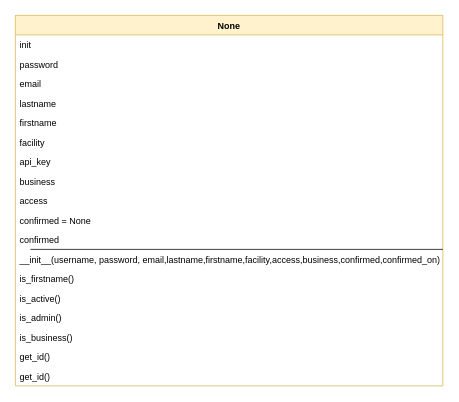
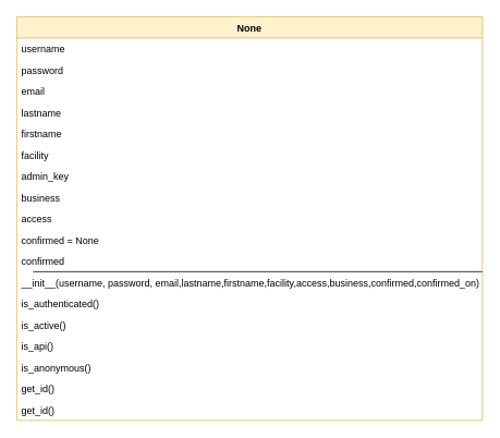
  <mxCell id="0" />
  <mxCell id="1" parent="0" />
  <mxCell id="2" value="None" style="swimlane;fontStyle=1;align=center;verticalAlign=top;childLayout=stackLayout;horizontal=1;startSize=26;horizontalStack=0;resizeParent=1;resizeParentMax=0;resizeLast=0;collapsible=1;marginBottom=0;fillColor=#fff2cc;strokeColor=#d6b656;" vertex="1" parent="1"><mxGeometry x="20" y="20" width="570" height="494" as="geometry" /></mxCell>
- <mxCell id="3" value="init" style="text;strokeColor=none;fillColor=none;align=left;verticalAlign=top;spacingLeft=4;spacingRight=4;overflow=hidden;rotatable=0;points=[[0,0.5],[1,0.5]];portConstraint=eastwest;" vertex="1" parent="2"><mxGeometry y="26" width="570" height="26" as="geometry" /></mxCell>
+ <mxCell id="3" value="username" style="text;strokeColor=none;fillColor=none;align=left;verticalAlign=top;spacingLeft=4;spacingRight=4;overflow=hidden;rotatable=0;points=[[0,0.5],[1,0.5]];portConstraint=eastwest;" vertex="1" parent="2"><mxGeometry y="26" width="570" height="26" as="geometry" /></mxCell>
  <mxCell id="4" value="password" style="text;strokeColor=none;fillColor=none;align=left;verticalAlign=top;spacingLeft=4;spacingRight=4;overflow=hidden;rotatable=0;points=[[0,0.5],[1,0.5]];portConstraint=eastwest;" vertex="1" parent="2"><mxGeometry y="52" width="570" height="26" as="geometry" /></mxCell>
  <mxCell id="5" value="email" style="text;strokeColor=none;fillColor=none;align=left;verticalAlign=top;spacingLeft=4;spacingRight=4;overflow=hidden;rotatable=0;points=[[0,0.5],[1,0.5]];portConstraint=eastwest;" vertex="1" parent="2"><mxGeometry y="78" width="570" height="26" as="geometry" /></mxCell>
  <mxCell id="6" value="lastname" style="text;strokeColor=none;fillColor=none;align=left;verticalAlign=top;spacingLeft=4;spacingRight=4;overflow=hidden;rotatable=0;points=[[0,0.5],[1,0.5]];portConstraint=eastwest;" vertex="1" parent="2"><mxGeometry y="104" width="570" height="26" as="geometry" /></mxCell>
  <mxCell id="7" value="firstname" style="text;strokeColor=none;fillColor=none;align=left;verticalAlign=top;spacingLeft=4;spacingRight=4;overflow=hidden;rotatable=0;points=[[0,0.5],[1,0.5]];portConstraint=eastwest;" vertex="1" parent="2"><mxGeometry y="130" width="570" height="26" as="geometry" /></mxCell>
  <mxCell id="8" value="facility" style="text;strokeColor=none;fillColor=none;align=left;verticalAlign=top;spacingLeft=4;spacingRight=4;overflow=hidden;rotatable=0;points=[[0,0.5],[1,0.5]];portConstraint=eastwest;" vertex="1" parent="2"><mxGeometry y="156" width="570" height="26" as="geometry" /></mxCell>
- <mxCell id="9" value="api_key" style="text;strokeColor=none;fillColor=none;align=left;verticalAlign=top;spacingLeft=4;spacingRight=4;overflow=hidden;rotatable=0;points=[[0,0.5],[1,0.5]];portConstraint=eastwest;" vertex="1" parent="2"><mxGeometry y="182" width="570" height="26" as="geometry" /></mxCell>
+ <mxCell id="9" value="admin_key" style="text;strokeColor=none;fillColor=none;align=left;verticalAlign=top;spacingLeft=4;spacingRight=4;overflow=hidden;rotatable=0;points=[[0,0.5],[1,0.5]];portConstraint=eastwest;" vertex="1" parent="2"><mxGeometry y="182" width="570" height="26" as="geometry" /></mxCell>
  <mxCell id="10" value="business" style="text;strokeColor=none;fillColor=none;align=left;verticalAlign=top;spacingLeft=4;spacingRight=4;overflow=hidden;rotatable=0;points=[[0,0.5],[1,0.5]];portConstraint=eastwest;" vertex="1" parent="2"><mxGeometry y="208" width="570" height="26" as="geometry" /></mxCell>
  <mxCell id="11" value="access" style="text;strokeColor=none;fillColor=none;align=left;verticalAlign=top;spacingLeft=4;spacingRight=4;overflow=hidden;rotatable=0;points=[[0,0.5],[1,0.5]];portConstraint=eastwest;" vertex="1" parent="2"><mxGeometry y="234" width="570" height="26" as="geometry" /></mxCell>
  <mxCell id="12" value="confirmed = None" style="text;strokeColor=none;fillColor=none;align=left;verticalAlign=top;spacingLeft=4;spacingRight=4;overflow=hidden;rotatable=0;points=[[0,0.5],[1,0.5]];portConstraint=eastwest;" vertex="1" parent="2"><mxGeometry y="260" width="570" height="26" as="geometry" /></mxCell>
  <mxCell id="13" value="confirmed" style="text;strokeColor=none;fillColor=none;align=left;verticalAlign=top;spacingLeft=4;spacingRight=4;overflow=hidden;rotatable=0;points=[[0,0.5],[1,0.5]];portConstraint=eastwest;" vertex="1" parent="2"><mxGeometry y="286" width="570" height="26" as="geometry" /></mxCell>
  <mxCell id="14" value="__init__(username, password, email,lastname,firstname,facility,access,business,confirmed,confirmed_on)&#10;" style="text;strokeColor=none;fillColor=none;align=left;verticalAlign=top;spacingLeft=4;spacingRight=4;overflow=hidden;rotatable=0;points=[[0,0.5],[1,0.5]];portConstraint=eastwest;" vertex="1" parent="2"><mxGeometry y="312" width="570" height="26" as="geometry" /></mxCell>
- <mxCell id="15" value="is_firstname()&#10;" style="text;strokeColor=none;fillColor=none;align=left;verticalAlign=top;spacingLeft=4;spacingRight=4;overflow=hidden;rotatable=0;points=[[0,0.5],[1,0.5]];portConstraint=eastwest;" vertex="1" parent="2"><mxGeometry y="338" width="570" height="26" as="geometry" /></mxCell>
+ <mxCell id="15" value="is_authenticated()&#10;" style="text;strokeColor=none;fillColor=none;align=left;verticalAlign=top;spacingLeft=4;spacingRight=4;overflow=hidden;rotatable=0;points=[[0,0.5],[1,0.5]];portConstraint=eastwest;" vertex="1" parent="2"><mxGeometry y="338" width="570" height="26" as="geometry" /></mxCell>
  <mxCell id="16" value="is_active()&#10;" style="text;strokeColor=none;fillColor=none;align=left;verticalAlign=top;spacingLeft=4;spacingRight=4;overflow=hidden;rotatable=0;points=[[0,0.5],[1,0.5]];portConstraint=eastwest;" vertex="1" parent="2"><mxGeometry y="364" width="570" height="26" as="geometry" /></mxCell>
- <mxCell id="17" value="is_admin()&#10;" style="text;strokeColor=none;fillColor=none;align=left;verticalAlign=top;spacingLeft=4;spacingRight=4;overflow=hidden;rotatable=0;points=[[0,0.5],[1,0.5]];portConstraint=eastwest;" vertex="1" parent="2"><mxGeometry y="390" width="570" height="26" as="geometry" /></mxCell>
- <mxCell id="18" value="is_business()&#10;" style="text;strokeColor=none;fillColor=none;align=left;verticalAlign=top;spacingLeft=4;spacingRight=4;overflow=hidden;rotatable=0;points=[[0,0.5],[1,0.5]];portConstraint=eastwest;" vertex="1" parent="2"><mxGeometry y="416" width="570" height="26" as="geometry" /></mxCell>
+ <mxCell id="17" value="is_api()&#10;" style="text;strokeColor=none;fillColor=none;align=left;verticalAlign=top;spacingLeft=4;spacingRight=4;overflow=hidden;rotatable=0;points=[[0,0.5],[1,0.5]];portConstraint=eastwest;" vertex="1" parent="2"><mxGeometry y="390" width="570" height="26" as="geometry" /></mxCell>
+ <mxCell id="18" value="is_anonymous()&#10;" style="text;strokeColor=none;fillColor=none;align=left;verticalAlign=top;spacingLeft=4;spacingRight=4;overflow=hidden;rotatable=0;points=[[0,0.5],[1,0.5]];portConstraint=eastwest;" vertex="1" parent="2"><mxGeometry y="416" width="570" height="26" as="geometry" /></mxCell>
  <mxCell id="19" value="get_id()&#10;" style="text;strokeColor=none;fillColor=none;align=left;verticalAlign=top;spacingLeft=4;spacingRight=4;overflow=hidden;rotatable=0;points=[[0,0.5],[1,0.5]];portConstraint=eastwest;" vertex="1" parent="2"><mxGeometry y="442" width="570" height="26" as="geometry" /></mxCell>
  <mxCell id="20" value="get_id()&#10;" style="text;strokeColor=none;fillColor=none;align=left;verticalAlign=top;spacingLeft=4;spacingRight=4;overflow=hidden;rotatable=0;points=[[0,0.5],[1,0.5]];portConstraint=eastwest;" vertex="1" parent="2"><mxGeometry y="468" width="570" height="26" as="geometry" /></mxCell>
  <mxCell id="21" value="" style="line;strokeWidth=1;fillColor=none;align=left;verticalAlign=middle;spacingTop=-1;spacingLeft=3;spacingRight=3;rotatable=0;labelPosition=right;points=[];portConstraint=eastwest;" vertex="1" parent="1"><mxGeometry x="40" y="328" width="550" height="8" as="geometry" /></mxCell>
